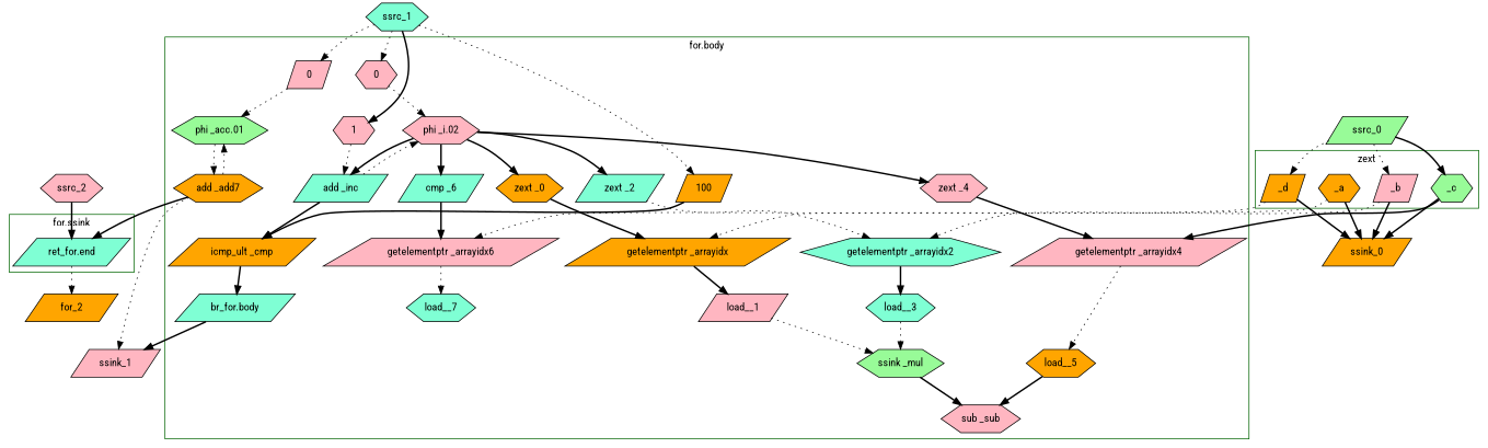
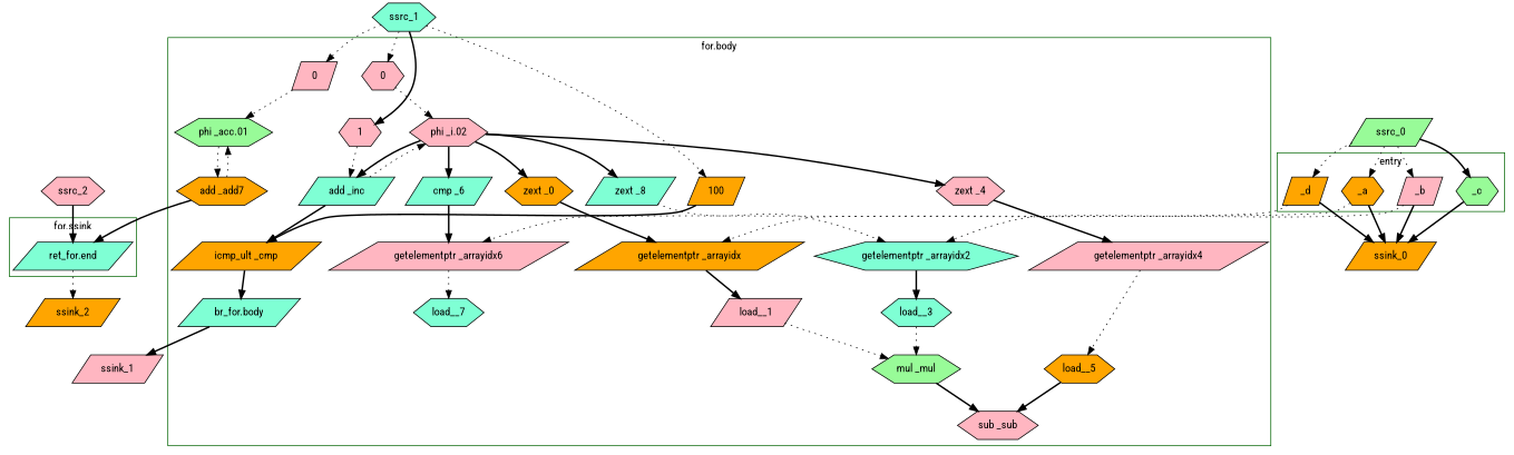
  digraph {
    fontname="Roboto Condensed"
    node [bbID="for.body" fillcolor=lightpink fontname="Roboto Condensed" shape=parallelogram style=filled type=argument]
    edge [fontname="Roboto Condensed" style=bold]
    _a [bbID=entry fillcolor=orange height=0.5 shape=hexagon width=0.75]
    _b [bbID=entry height=0.5 width=0.75]
    _c [bbID=entry fillcolor=palegreen height=0.5 shape=hexagon width=0.75]
    _d [bbID=entry fillcolor=orange height=0.5 width=0.75]
    n5 [bitwidth=32 height=0.5 instruction="%i.02 = phi i32 [ 0, %entry ], [ %inc, %for.body ]" label="phi _i.02" shape=hexagon type=phi width=1.3902]
    n6 [bitwidth=32 fillcolor=aquamarine height=0.5 instruction="%inc = add nuw nsw i32 %i.02, 1" label="add _inc" type=add width=1.354]
    n7 [bitwidth=64 fillcolor=orange height=0.5 instruction="%0 = zext i32 %i.02 to i64" label="zext _0" shape=hexagon type=zext width=1.2096]
-   n8 [bitwidth=64 fillcolor=aquamarine height=0.5 instruction="%2 = zext i32 %i.02 to i64" label="zext _2" type=zext width=1.2096]
+   n8 [bitwidth=64 fillcolor=aquamarine height=0.5 instruction="%2 = zext i32 %i.02 to i64" label="zext _8" type=zext width=1.2096]
    n9 [bitwidth=64 height=0.5 instruction="%4 = zext i32 %i.02 to i64" label="zext _4" shape=hexagon type=zext width=1.2096]
    n10 [bitwidth=64 fillcolor=aquamarine height=0.5 instruction="%6 = zext i32 %i.02 to i64" label="cmp _6" type=zext width=1.2096]
    n11 [bitwidth=1 fillcolor=orange height=0.5 instruction="%cmp = icmp ult i32 %inc, 100" label="icmp_ult _cmp" type=icmp width=2.1484]
    n12 [bitwidth=32 fillcolor=orange height=0.5 instruction="%arrayidx = getelementptr inbounds i32, i32* %a, i64 %0" label="getelementptr _arrayidx" type=getelementptr width=3.4483]
    n13 [bitwidth=32 fillcolor=aquamarine height=0.5 instruction="%arrayidx2 = getelementptr inbounds i32, i32* %b, i64 %2" label="getelementptr _arrayidx2" shape=hexagon type=getelementptr width=3.6108]
    n14 [bitwidth=32 height=0.5 instruction="%arrayidx4 = getelementptr inbounds i32, i32* %c, i64 %4" label="getelementptr _arrayidx4" type=getelementptr width=3.6108]
    n15 [bitwidth=32 height=0.5 instruction="%arrayidx6 = getelementptr inbounds i32, i32* %d, i64 %6" label="getelementptr _arrayidx6" type=getelementptr width=3.6108]
    n16 [bitwidth=0 fillcolor=aquamarine height=0.5 instruction="br i1 %cmp, label %for.body, label %for.end" label="br_for.body" type=br width=1.7512]
    n17 [bitwidth=32 height=0.5 instruction="%1 = load i32, i32* %arrayidx, align 4" label=load__1 type=load width=1.2457]
    n18 [bitwidth=32 fillcolor=aquamarine height=0.5 instruction="%3 = load i32, i32* %arrayidx2, align 4" label=load__3 shape=hexagon type=load width=1.2457]
    n19 [bitwidth=32 fillcolor=orange height=0.5 instruction="%5 = load i32, i32* %arrayidx4, align 4" label=load__5 shape=hexagon type=load width=1.2457]
    n20 [bitwidth=32 fillcolor=aquamarine height=0.5 instruction="%7 = load i32, i32* %arrayidx6, align 4" label=load__7 shape=hexagon type=load width=1.2457]
-   n21 [bitwidth=32 fillcolor=palegreen height=0.5 instruction="%mul = mul nsw i32 %1, %3" label="ssink _mul" shape=hexagon type=mul width=1.4804]
+   n21 [bitwidth=32 fillcolor=palegreen height=0.5 instruction="%mul = mul nsw i32 %1, %3" label="mul _mul" shape=hexagon type=mul width=1.4804]
    n22 [bitwidth=32 height=0.5 instruction="%sub = sub nsw i32 %mul, %5" label="sub _sub" shape=hexagon type=sub width=1.4263]
    n23 [height=0.5 label=0 shape=hexagon type=constant value=0 width=0.75]
    n24 [bitwidth=32 fillcolor=palegreen height=0.5 instruction="%acc.01 = phi i32 [ 0, %entry ], [ %add7, %for.body ]" label="phi _acc.01" shape=hexagon type=phi width=1.7332]
    n25 [bitwidth=32 fillcolor=orange height=0.5 instruction="%add7 = add nsw i32 %acc.01, %add" label="add _add7" shape=hexagon type=add width=1.6068]
    n26 [height=0.5 label=0 type=constant value=0 width=0.75]
    n27 [height=0.5 label=1 shape=hexagon type=constant value=0 width=0.75]
    n28 [fillcolor=orange height=0.5 label=100 type=constant value=0 width=0.79437]
    n29 [bbID="for.end" bitwidth=0 fillcolor=aquamarine height=0.5 instruction="ret i32 %add7" label="ret_for.end" type=ret width=1.6971]
    n30 [bbID="BB0\n(entry)" fillcolor=orange height=0.5 label=ssink_0 type=supersink width=1.2457]
    n31 [bbID="BB1\n(for.body)" height=0.5 label=ssink_1 type=supersink width=1.2457]
-   n32 [bbID="BB2\n(for.end)" fillcolor=orange height=0.5 label=for_2 type=supersink width=1.2457]
+   n32 [bbID="BB2\n(for.end)" fillcolor=orange height=0.5 label=ssink_2 type=supersink width=1.2457]
    n33 [bbID="BB1\n(for.body)" fillcolor=aquamarine height=0.5 label=ssrc_1 shape=hexagon type=supersource width=1.1193]
    n34 [bbID="BB0\n(entry)" fillcolor=palegreen height=0.5 label=ssrc_0 type=supersource width=1.1193]
    n35 [bbID="BB2\n(for.end)" height=0.5 label=ssrc_2 shape=hexagon type=supersource width=1.1193]
    subgraph cluster_1 {
      color=darkgreen
-     label=zext
+     label=entry
      _a
      _b
      _c
      _d
    }
    subgraph cluster_2 {
      color=darkgreen
      label="for.body"
      n5
      n6
      n7
      n8
      n9
      n10
      n11
      n12
      n13
      n14
      n15
      n16
      n17
      n18
      n19
      n20
      n21
      n22
      n23
      n24
      n25
      n26
      n27
      n28
    }
    subgraph cluster_3 {
      color=darkgreen
      label="for.ssink"
      n29
    }
    _a -> n12 [style=dotted]
    _a -> n30
    _b -> n13 [style=dotted]
    _b -> n30
-   _c -> n14
    _c -> n30
    _d -> n15 [style=dotted]
    _d -> n30
    n5 -> n6
    n5 -> n7
    n5 -> n8
    n5 -> n9
    n5 -> n10
    n6 -> n5 [style=dotted]
    n6 -> n11
    n7 -> n12
    n8 -> n13 [style=dotted]
    n9 -> n14
    n10 -> n15
    n11 -> n16
    n12 -> n17
    n13 -> n18
    n14 -> n19 [style=dotted]
    n15 -> n20 [style=dotted]
    n16 -> n31
    n17 -> n21 [style=dotted]
    n18 -> n21 [style=dotted]
    n19 -> n22
    n21 -> n22
    n23 -> n5 [style=dotted]
    n24 -> n25 [style=dotted]
    n25 -> n24 [style=dotted]
    n25 -> n29
-   n25 -> n31 [style=dotted]
    n26 -> n24 [style=dotted]
    n27 -> n6 [style=dotted]
    n28 -> n11
    n29 -> n32 [style=dotted]
    n33 -> n23 [style=dotted]
    n33 -> n26 [style=dotted]
    n33 -> n27
    n33 -> n28 [style=dotted]
+   n34 -> _a [style=dotted]
    n34 -> _b [style=dotted]
    n34 -> _c
    n34 -> _d [style=dotted]
    n35 -> n29
  }
